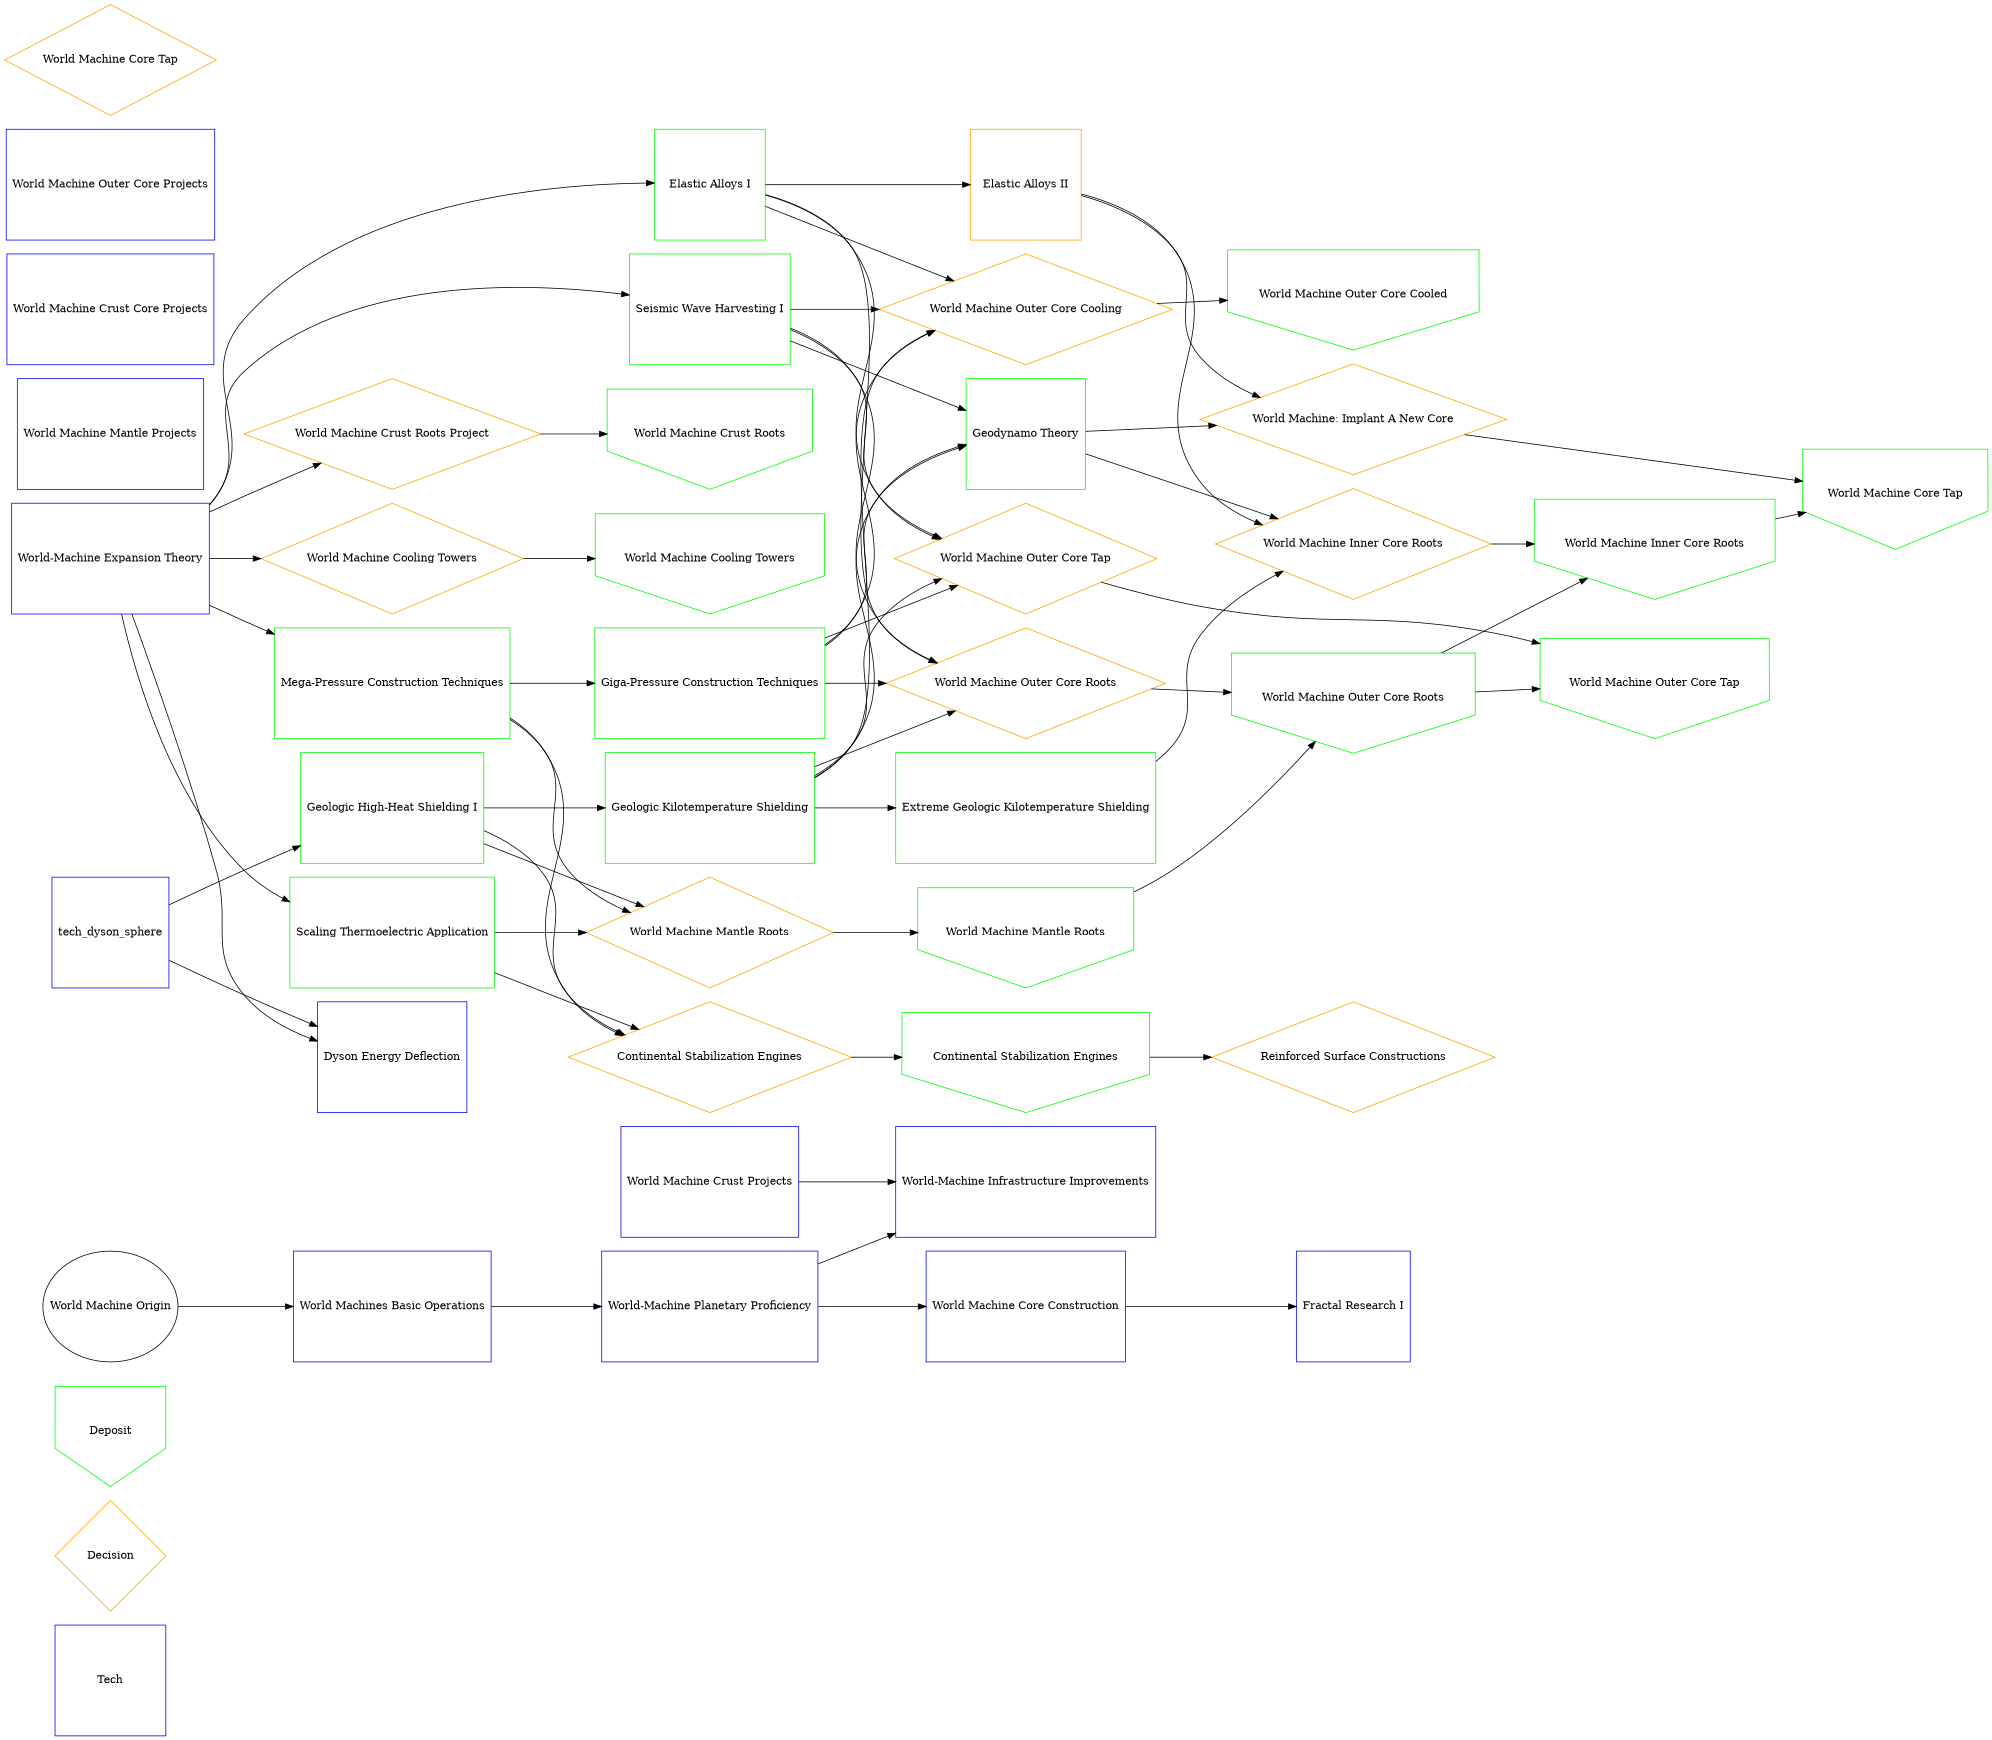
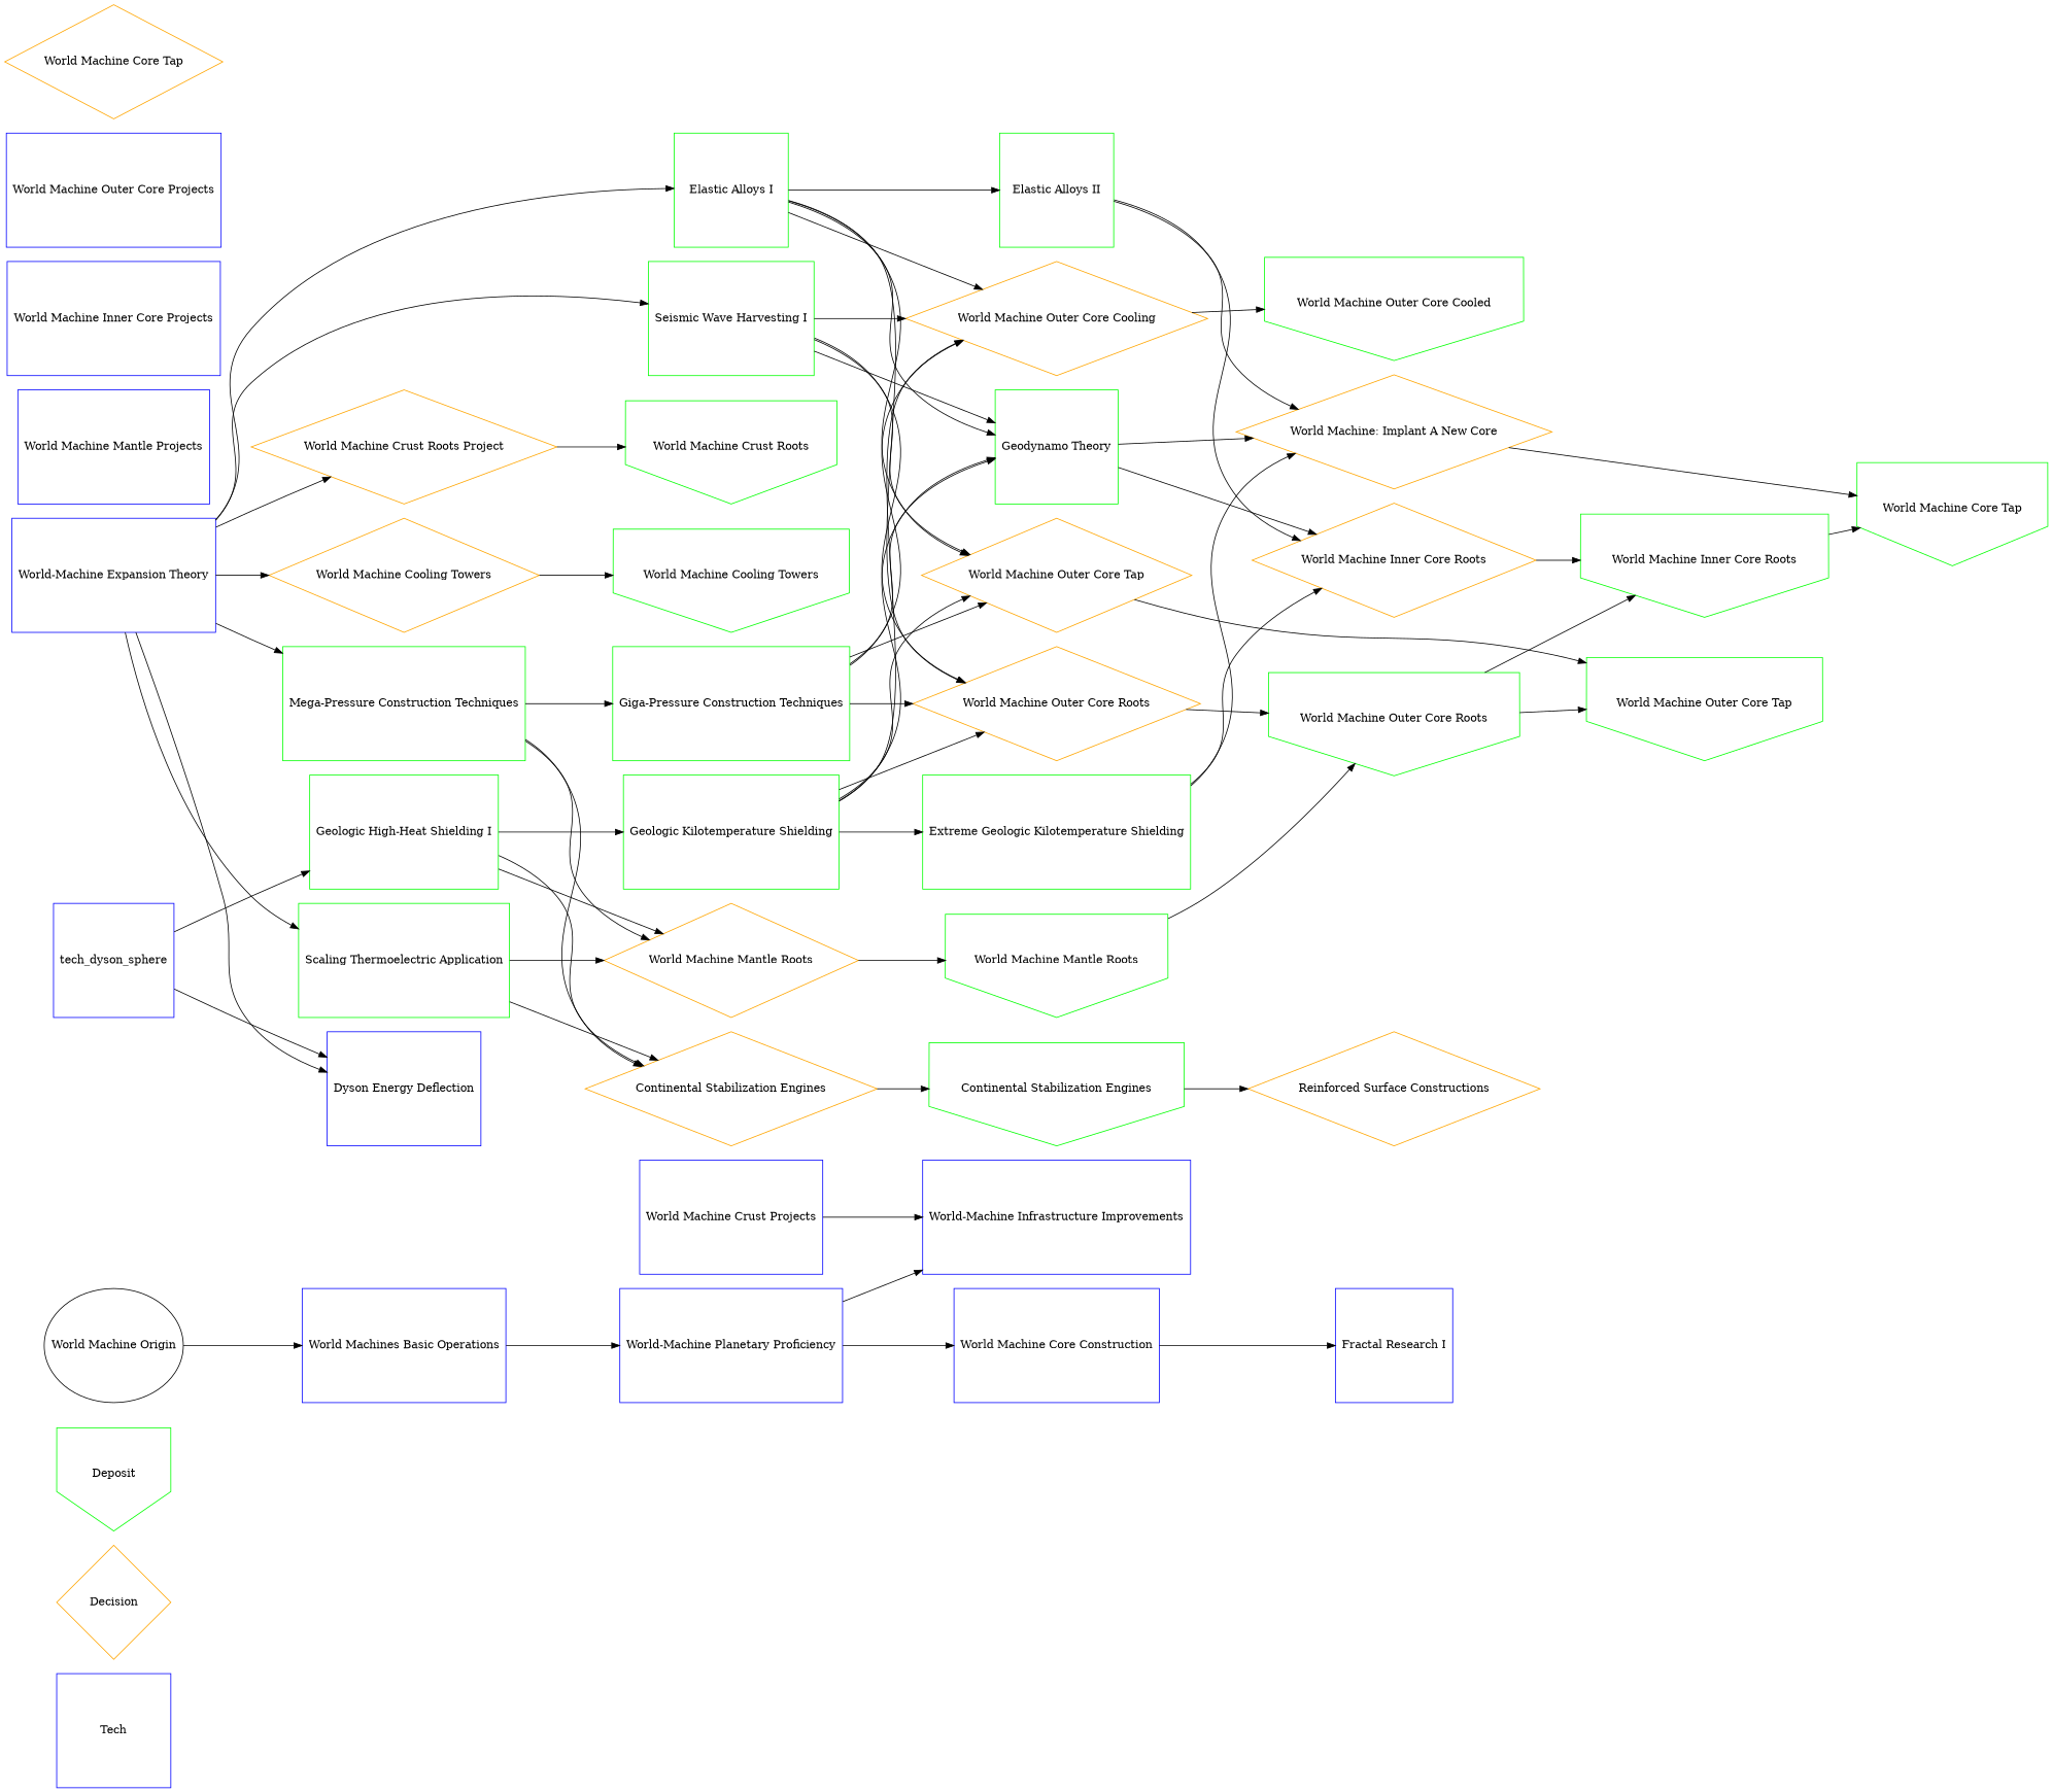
  digraph {
    rankdir=LR
    node [color=green fixedsize=false shape=rectangle]
    Tech [color=blue height=2 width=2]
    Decision [color=orange height=2 shape=diamond width=2]
    Deposit [height=2 shape=invhouse width=2]
    "World Machine Origin" [height=2 width=2 color="" shape=""]
    n5 [color=blue height=2 label="World Machines Basic Operations" width=2]
    n6 [color=blue height=2 label="World-Machine Planetary Proficiency" width=2]
    n7 [color=blue height=2 label="World-Machine Infrastructure Improvements" width=2]
    n8 [color=blue height=2 label="World Machine Core Construction" width=2]
    n9 [color=blue height=2 label="Fractal Research I" width=2]
    n10 [color=blue height=2 label="World-Machine Expansion Theory" width=2]
    n11 [color=blue height=2 label="Dyson Energy Deflection" width=2]
    n12 [color=orange height=2 label="World Machine Crust Roots Project" shape=diamond width=2]
    n13 [color=orange height=2 label="World Machine Cooling Towers" shape=diamond width=2]
    n14 [height=2 label="Scaling Thermoelectric Application" width=2]
    n15 [height=2 label="Mega-Pressure Construction Techniques" width=2]
    n16 [height=2 label="Elastic Alloys I" width=2]
    n17 [height=2 label="Seismic Wave Harvesting I" width=2]
    n18 [color=blue height=2 label="World Machine Crust Projects" width=2]
    n19 [color=blue height=2 label="World Machine Mantle Projects" width=2]
-   n20 [color=blue height=2 label="World Machine Crust Core Projects" width=2]
+   n20 [color=blue height=2 label="World Machine Inner Core Projects" width=2]
    n21 [color=blue height=2 label="World Machine Outer Core Projects" width=2]
    tech_dyson_sphere [color=blue height=2 width=2]
    n23 [height=2 label="Geologic High-Heat Shielding I" width=2]
    n24 [height=2 label="World Machine Crust Roots" shape=invhouse width=2]
    n25 [height=2 label="World Machine Cooling Towers" shape=invhouse width=2]
    n26 [color=orange height=2 label="World Machine Mantle Roots" shape=diamond width=2]
    n27 [height=2 label="World Machine Mantle Roots" shape=invhouse width=2]
    n28 [height=2 label="World Machine Outer Core Roots" shape=invhouse width=2]
    n29 [color=orange height=2 label="Continental Stabilization Engines" shape=diamond width=2]
    n30 [height=2 label="Continental Stabilization Engines" shape=invhouse width=2]
    n31 [color=orange height=2 label="Reinforced Surface Constructions" shape=diamond width=2]
    n32 [color=orange height=2 label="World Machine Outer Core Roots" shape=diamond width=2]
    n33 [height=2 label="World Machine Outer Core Tap" shape=invhouse width=2]
    n34 [height=2 label="World Machine Inner Core Roots" shape=invhouse width=2]
    n35 [color=orange height=2 label="World Machine Outer Core Tap" shape=diamond width=2]
    n36 [color=orange height=2 label="World Machine Outer Core Cooling" shape=diamond width=2]
    n37 [height=2 label="World Machine Outer Core Cooled" shape=invhouse width=2]
    n38 [color=orange height=2 label="World Machine Inner Core Roots" shape=diamond width=2]
    n39 [height=2 label="World Machine Core Tap" shape=invhouse width=2]
    n40 [color=orange height=2 label="World Machine: Implant A New Core" shape=diamond width=2]
    n41 [color=orange height=2 label="World Machine Core Tap" shape=diamond width=2]
    n42 [height=2 label="Geologic Kilotemperature Shielding" width=2]
    n43 [height=2 label="Giga-Pressure Construction Techniques" width=2]
    n44 [height=2 label="Geodynamo Theory" width=2]
-   n45 [color=orange height=2 label="Elastic Alloys II" width=2]
+   n45 [height=2 label="Elastic Alloys II" width=2]
    n46 [height=2 label="Extreme Geologic Kilotemperature Shielding" width=2]
    "World Machine Origin" -> n5
    n5 -> n6
    n6 -> n7
    n6 -> n8
    n8 -> n9
    n10 -> n11
    n10 -> n12
    n10 -> n13
    n10 -> n14
    n10 -> n15
    n10 -> n16
    n10 -> n17
    n12 -> n24
    n13 -> n25
    n14 -> n26
    n14 -> n29
    n15 -> n26
    n15 -> n29
    n15 -> n43
    n16 -> n32
    n16 -> n35
    n16 -> n36
+   n16 -> n44
    n16 -> n45
    n17 -> n32
    n17 -> n35
    n17 -> n36
    n17 -> n44
    n18 -> n7
    tech_dyson_sphere -> n11
    tech_dyson_sphere -> n23
    n23 -> n26
    n23 -> n29
    n23 -> n42
    n26 -> n27
    n27 -> n28
    n28 -> n33
    n28 -> n34
    n29 -> n30
    n30 -> n31
    n32 -> n28
    n34 -> n39
    n35 -> n33
    n36 -> n37
    n38 -> n34
    n40 -> n39
    n42 -> n32
    n42 -> n35
    n42 -> n36
    n42 -> n44
    n42 -> n46
    n43 -> n32
    n43 -> n35
    n43 -> n36
    n43 -> n44
    n44 -> n38
    n44 -> n40
    n45 -> n38
    n45 -> n40
    n46 -> n38
+   n46 -> n40
  }
